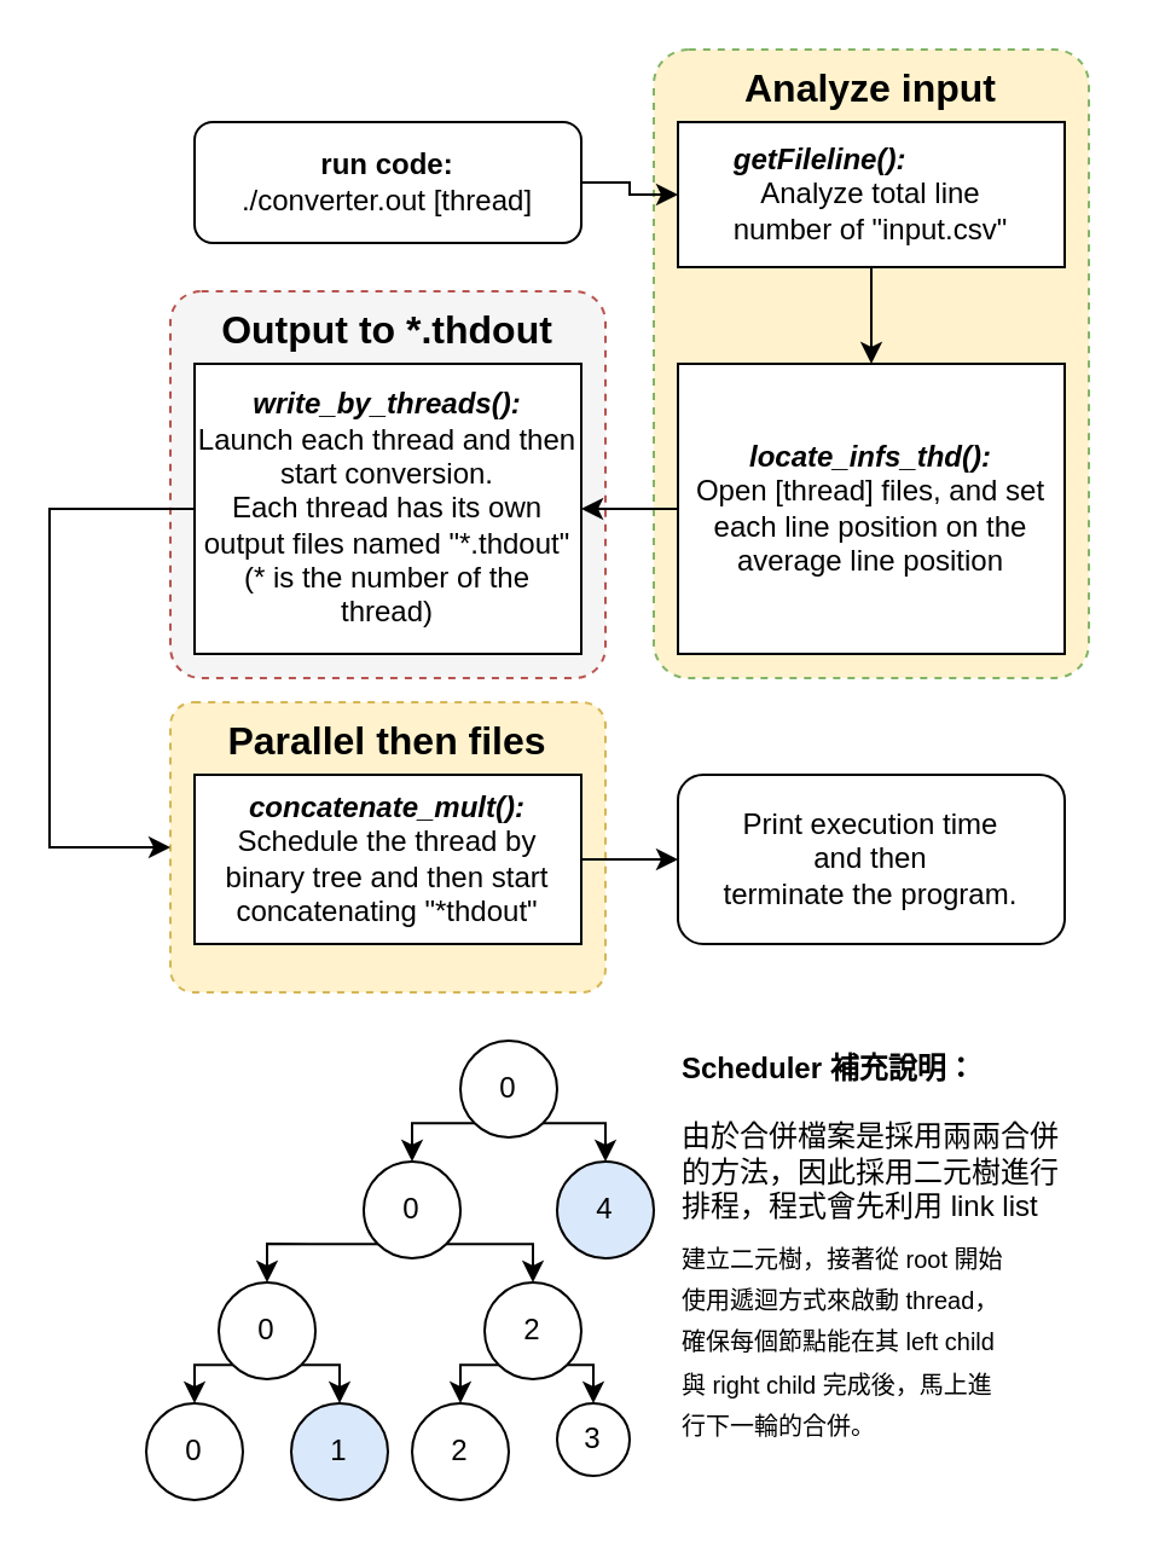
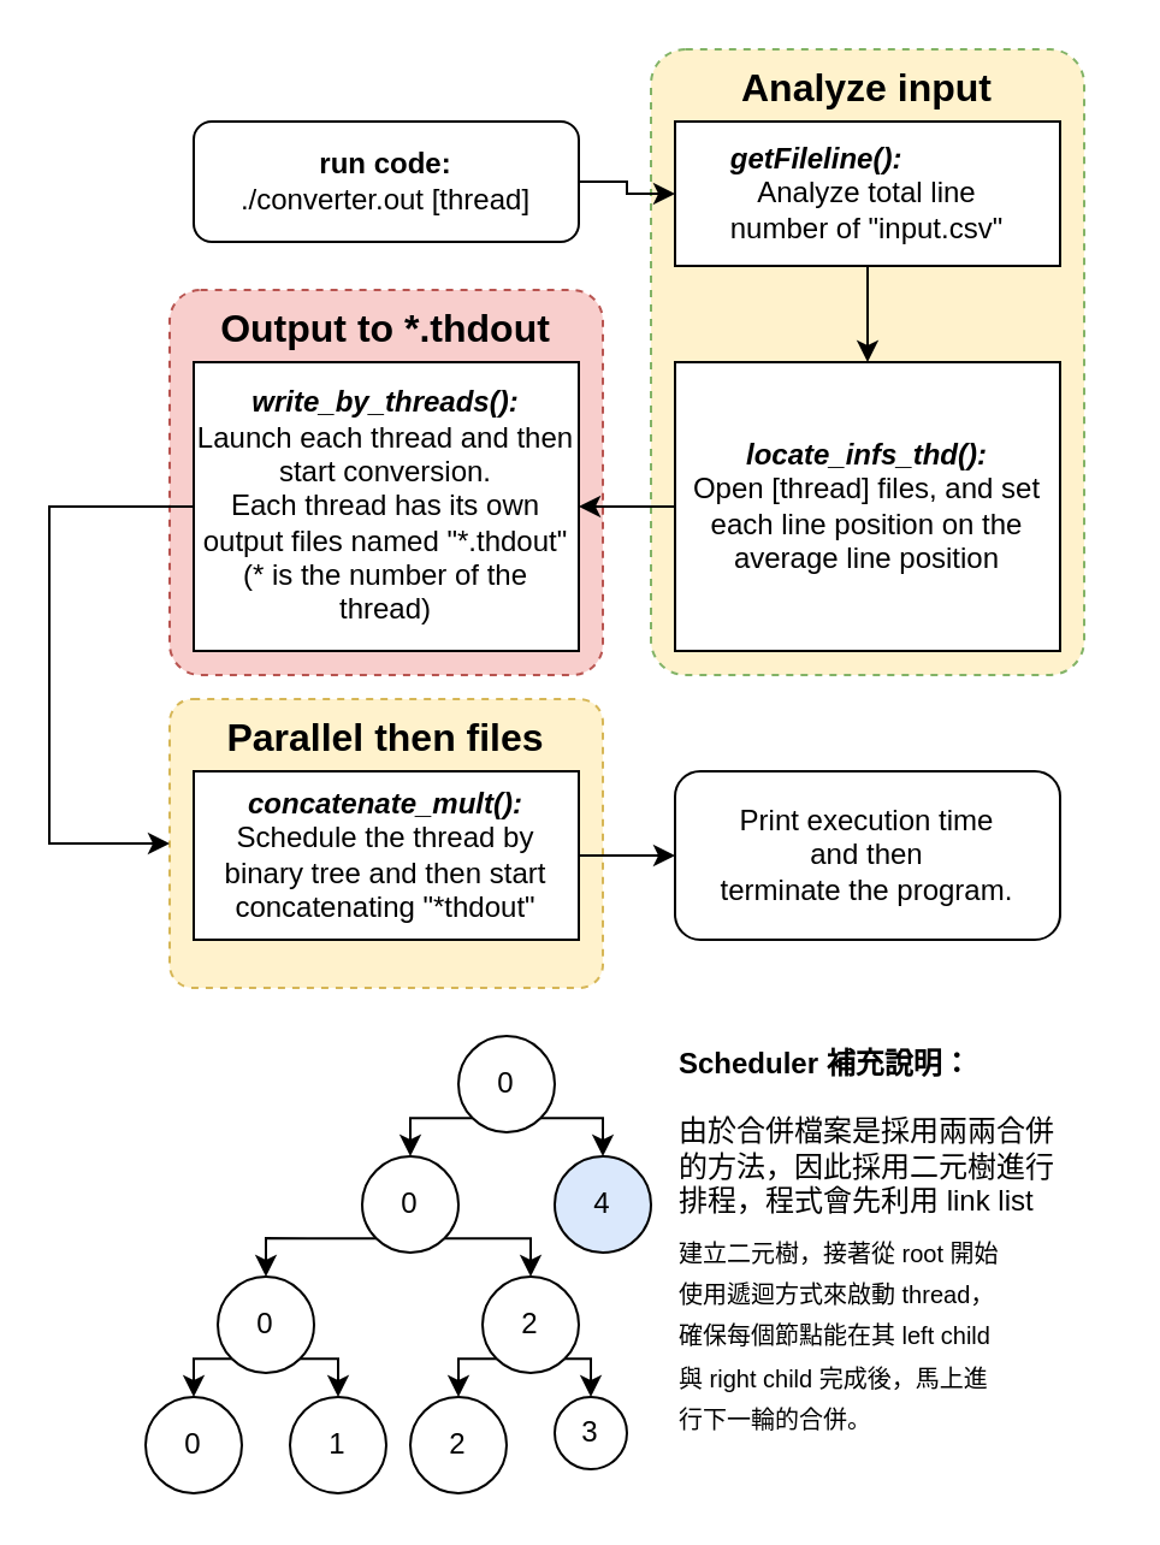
  <mxCell id="0" />
  <mxCell id="1" parent="0" />
  <mxCell id="2" value="&lt;span style=&quot;font-size: 16px&quot;&gt;&lt;b&gt;Parallel then files&lt;/b&gt;&lt;/span&gt;" style="rounded=1;whiteSpace=wrap;html=1;dashed=1;shadow=0;glass=0;sketch=0;fillColor=#fff2cc;strokeColor=#d6b656;horizontal=1;verticalAlign=top;arcSize=8;" vertex="1" parent="1"><mxGeometry x="70" y="290" width="180" height="120" as="geometry" /></mxCell>
- <mxCell id="3" value="&lt;span style=&quot;font-size: 16px&quot;&gt;&lt;b&gt;Output to *.thdout&lt;/b&gt;&lt;/span&gt;" style="rounded=1;whiteSpace=wrap;html=1;dashed=1;shadow=0;glass=0;sketch=0;fillColor=#f5f5f5;strokeColor=#b85450;horizontal=1;verticalAlign=top;arcSize=8;" vertex="1" parent="1"><mxGeometry x="70" y="120" width="180" height="160" as="geometry" /></mxCell>
+ <mxCell id="3" value="&lt;span style=&quot;font-size: 16px&quot;&gt;&lt;b&gt;Output to *.thdout&lt;/b&gt;&lt;/span&gt;" style="rounded=1;whiteSpace=wrap;html=1;dashed=1;shadow=0;glass=0;sketch=0;fillColor=#f8cecc;strokeColor=#b85450;horizontal=1;verticalAlign=top;arcSize=8;" vertex="1" parent="1"><mxGeometry x="70" y="120" width="180" height="160" as="geometry" /></mxCell>
  <mxCell id="4" value="&lt;b&gt;&lt;font style=&quot;font-size: 16px&quot;&gt;Analyze input&lt;/font&gt;&lt;/b&gt;" style="rounded=1;whiteSpace=wrap;html=1;dashed=1;shadow=0;glass=0;sketch=0;fillColor=#fff2cc;strokeColor=#82b366;horizontal=1;verticalAlign=top;arcSize=8;" vertex="1" parent="1"><mxGeometry x="270" y="20" width="180" height="260" as="geometry" /></mxCell>
  <mxCell id="5" style="edgeStyle=orthogonalEdgeStyle;rounded=0;orthogonalLoop=1;jettySize=auto;html=1;exitX=1;exitY=0.5;exitDx=0;exitDy=0;entryX=0;entryY=0.5;entryDx=0;entryDy=0;" parent="1" source="6" target="9" edge="1"><mxGeometry relative="1" as="geometry" /></mxCell>
  <mxCell id="6" value="&lt;div&gt;&lt;b&gt;run code:&lt;/b&gt;&lt;/div&gt;./converter.out [thread]" style="rounded=1;whiteSpace=wrap;html=1;fontSize=12;glass=0;strokeWidth=1;shadow=0;align=center;" parent="1" vertex="1"><mxGeometry x="80" y="50" width="160" height="50" as="geometry" /></mxCell>
  <mxCell id="7" value="Print execution time&lt;br&gt;and then&lt;br&gt;terminate the program." style="rounded=1;whiteSpace=wrap;html=1;fontSize=12;glass=0;strokeWidth=1;shadow=0;" parent="1" vertex="1"><mxGeometry x="280" y="320" width="160" height="70" as="geometry" /></mxCell>
  <mxCell id="8" style="edgeStyle=orthogonalEdgeStyle;rounded=0;orthogonalLoop=1;jettySize=auto;html=1;exitX=0.5;exitY=1;exitDx=0;exitDy=0;entryX=0.5;entryY=0;entryDx=0;entryDy=0;" parent="1" source="9" target="11" edge="1"><mxGeometry relative="1" as="geometry" /></mxCell>
  <mxCell id="9" value="&lt;div style=&quot;text-align: left&quot;&gt;&lt;b&gt;&lt;i&gt;getFileline():&lt;/i&gt;&lt;/b&gt;&lt;/div&gt;Analyze total line &lt;br&gt;number of &quot;input.csv&quot;" style="rounded=0;whiteSpace=wrap;html=1;" parent="1" vertex="1"><mxGeometry x="280" y="50" width="160" height="60" as="geometry" /></mxCell>
  <mxCell id="10" style="edgeStyle=orthogonalEdgeStyle;rounded=0;orthogonalLoop=1;jettySize=auto;html=1;exitX=0;exitY=0.5;exitDx=0;exitDy=0;entryX=1;entryY=0.5;entryDx=0;entryDy=0;" parent="1" source="11" target="13" edge="1"><mxGeometry relative="1" as="geometry" /></mxCell>
  <mxCell id="11" value="&lt;div&gt;&lt;span&gt;&lt;b&gt;&lt;i&gt;locate_infs_thd():&lt;/i&gt;&lt;/b&gt;&lt;/span&gt;&lt;/div&gt;Open [thread] files, and set each line position on the average line position" style="rounded=0;whiteSpace=wrap;html=1;align=center;" parent="1" vertex="1"><mxGeometry x="280" y="150" width="160" height="120" as="geometry" /></mxCell>
  <mxCell id="12" style="edgeStyle=orthogonalEdgeStyle;rounded=0;orthogonalLoop=1;jettySize=auto;html=1;exitX=0;exitY=0.5;exitDx=0;exitDy=0;entryX=0;entryY=0.5;entryDx=0;entryDy=0;" edge="1" parent="1" source="13" target="2"><mxGeometry relative="1" as="geometry"><mxPoint x="10" y="350" as="targetPoint" /><Array as="points"><mxPoint x="20" y="210" /><mxPoint x="20" y="350" /></Array></mxGeometry></mxCell>
  <mxCell id="13" value="&lt;b&gt;&lt;i&gt;write_by_threads():&lt;/i&gt;&lt;/b&gt;&lt;br&gt;Launch each thread and then start conversion.&lt;br&gt;Each thread has its own output files named &quot;*.thdout&quot; (* is the number of the thread)" style="rounded=0;whiteSpace=wrap;html=1;" parent="1" vertex="1"><mxGeometry x="80" y="150" width="160" height="120" as="geometry" /></mxCell>
  <mxCell id="14" style="edgeStyle=orthogonalEdgeStyle;rounded=0;orthogonalLoop=1;jettySize=auto;html=1;exitX=1;exitY=0.5;exitDx=0;exitDy=0;entryX=0;entryY=0.5;entryDx=0;entryDy=0;" parent="1" source="15" target="7" edge="1"><mxGeometry relative="1" as="geometry" /></mxCell>
  <mxCell id="15" value="&lt;b&gt;&lt;i&gt;concatenate_mult():&lt;/i&gt;&lt;/b&gt;&lt;br&gt;Schedule the thread by binary tree and then start concatenating &quot;*thdout&quot;" style="rounded=0;whiteSpace=wrap;html=1;" parent="1" vertex="1"><mxGeometry x="80" y="320" width="160" height="70" as="geometry" /></mxCell>
  <mxCell id="16" value="" style="group" parent="1" vertex="1" connectable="0"><mxGeometry x="60" y="430" width="210" height="190" as="geometry" /></mxCell>
  <mxCell id="17" value="0" style="ellipse;whiteSpace=wrap;html=1;aspect=fixed;" parent="16" vertex="1"><mxGeometry x="30" y="100" width="40" height="40" as="geometry" /></mxCell>
  <mxCell id="18" style="edgeStyle=orthogonalEdgeStyle;rounded=0;orthogonalLoop=1;jettySize=auto;html=1;exitX=0;exitY=1;exitDx=0;exitDy=0;entryX=0.5;entryY=0;entryDx=0;entryDy=0;" parent="16" source="19" target="17" edge="1"><mxGeometry relative="1" as="geometry"><Array as="points"><mxPoint x="70" y="84" /><mxPoint x="50" y="84" /></Array></mxGeometry></mxCell>
  <mxCell id="19" value="0" style="ellipse;whiteSpace=wrap;html=1;aspect=fixed;" parent="16" vertex="1"><mxGeometry x="90" y="50" width="40" height="40" as="geometry" /></mxCell>
  <mxCell id="20" value="2" style="ellipse;whiteSpace=wrap;html=1;aspect=fixed;" parent="16" vertex="1"><mxGeometry x="140" y="100" width="40" height="40" as="geometry" /></mxCell>
  <mxCell id="21" style="edgeStyle=orthogonalEdgeStyle;rounded=0;orthogonalLoop=1;jettySize=auto;html=1;exitX=1;exitY=1;exitDx=0;exitDy=0;entryX=0.5;entryY=0;entryDx=0;entryDy=0;" parent="16" source="19" target="20" edge="1"><mxGeometry relative="1" as="geometry" /></mxCell>
  <mxCell id="22" value="0" style="ellipse;whiteSpace=wrap;html=1;aspect=fixed;" parent="16" vertex="1"><mxGeometry y="150" width="40" height="40" as="geometry" /></mxCell>
  <mxCell id="23" style="edgeStyle=orthogonalEdgeStyle;rounded=0;orthogonalLoop=1;jettySize=auto;html=1;exitX=0;exitY=1;exitDx=0;exitDy=0;entryX=0.5;entryY=0;entryDx=0;entryDy=0;" parent="16" source="17" target="22" edge="1"><mxGeometry relative="1" as="geometry" /></mxCell>
- <mxCell id="24" value="1" style="ellipse;whiteSpace=wrap;html=1;aspect=fixed;fillColor=#dae8fc;" parent="16" vertex="1"><mxGeometry x="60" y="150" width="40" height="40" as="geometry" /></mxCell>
+ <mxCell id="24" value="1" style="ellipse;whiteSpace=wrap;html=1;aspect=fixed;" parent="16" vertex="1"><mxGeometry x="60" y="150" width="40" height="40" as="geometry" /></mxCell>
  <mxCell id="25" style="edgeStyle=orthogonalEdgeStyle;rounded=0;orthogonalLoop=1;jettySize=auto;html=1;exitX=1;exitY=1;exitDx=0;exitDy=0;entryX=0.5;entryY=0;entryDx=0;entryDy=0;" parent="16" source="17" target="24" edge="1"><mxGeometry relative="1" as="geometry" /></mxCell>
  <mxCell id="26" value="2" style="ellipse;whiteSpace=wrap;html=1;aspect=fixed;" parent="16" vertex="1"><mxGeometry x="110" y="150" width="40" height="40" as="geometry" /></mxCell>
  <mxCell id="27" style="edgeStyle=orthogonalEdgeStyle;rounded=0;orthogonalLoop=1;jettySize=auto;html=1;exitX=0;exitY=1;exitDx=0;exitDy=0;entryX=0.5;entryY=0;entryDx=0;entryDy=0;" parent="16" source="20" target="26" edge="1"><mxGeometry relative="1" as="geometry" /></mxCell>
  <mxCell id="28" value="4" style="ellipse;whiteSpace=wrap;html=1;aspect=fixed;fillColor=#dae8fc;" parent="16" vertex="1"><mxGeometry x="170" y="50" width="40" height="40" as="geometry" /></mxCell>
  <mxCell id="29" value="3" style="ellipse;whiteSpace=wrap;html=1;aspect=fixed;" parent="16" vertex="1"><mxGeometry x="170" y="150" width="30" height="30" as="geometry" /></mxCell>
  <mxCell id="30" style="edgeStyle=orthogonalEdgeStyle;rounded=0;orthogonalLoop=1;jettySize=auto;html=1;exitX=1;exitY=1;exitDx=0;exitDy=0;entryX=0.5;entryY=0;entryDx=0;entryDy=0;" parent="16" source="20" target="29" edge="1"><mxGeometry relative="1" as="geometry" /></mxCell>
  <mxCell id="31" style="edgeStyle=orthogonalEdgeStyle;rounded=0;orthogonalLoop=1;jettySize=auto;html=1;exitX=1;exitY=1;exitDx=0;exitDy=0;entryX=0.5;entryY=0;entryDx=0;entryDy=0;" parent="16" source="33" target="28" edge="1"><mxGeometry relative="1" as="geometry" /></mxCell>
  <mxCell id="32" style="edgeStyle=orthogonalEdgeStyle;rounded=0;orthogonalLoop=1;jettySize=auto;html=1;exitX=0;exitY=1;exitDx=0;exitDy=0;entryX=0.5;entryY=0;entryDx=0;entryDy=0;" parent="16" source="33" target="19" edge="1"><mxGeometry relative="1" as="geometry" /></mxCell>
  <mxCell id="33" value="0" style="ellipse;whiteSpace=wrap;html=1;aspect=fixed;" parent="16" vertex="1"><mxGeometry x="130" width="40" height="40" as="geometry" /></mxCell>
  <mxCell id="34" value="&lt;b&gt;Scheduler 補充說明：&lt;br&gt;&lt;/b&gt;&lt;br&gt;由於合併檔案是採用兩兩合併&lt;br&gt;的方法，因此採用二元樹進行&lt;br&gt;排程，程式會先利用 link list&lt;sub&gt;&amp;nbsp;&lt;br&gt;建立二元樹，接著從 root 開始&lt;br&gt;使用遞迴方式來啟動 thread，&lt;br&gt;確保每個節點能在其 left child &lt;br&gt;與 right child&amp;nbsp;完成後，馬上進&lt;br&gt;行下一輪的合併。&lt;/sub&gt;" style="text;html=1;align=left;verticalAlign=middle;resizable=0;points=[];autosize=1;" parent="1" vertex="1"><mxGeometry x="280" y="430" width="180" height="170" as="geometry" /></mxCell>
